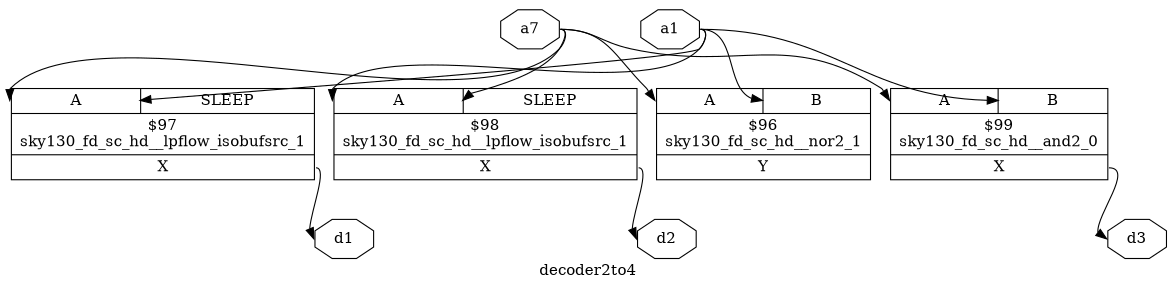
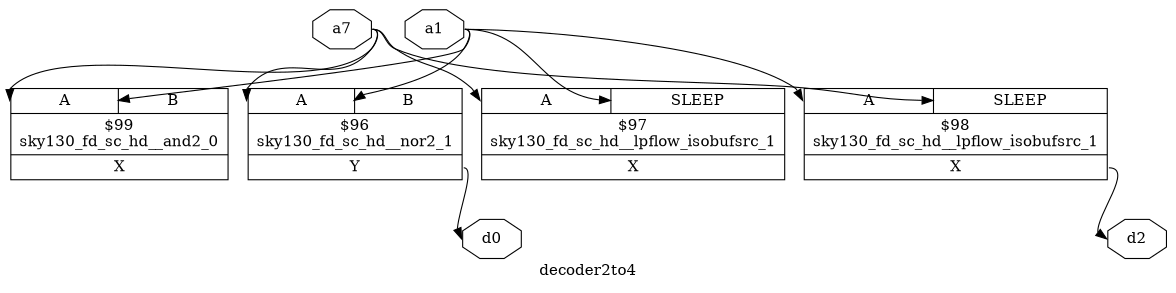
  digraph {
    label=decoder2to4
    rankdir=TB
    remincross=true
    node [color=black fontcolor=black shape=octagon]
    edge [color=black headport="p7:w" tailport=e]
    n1 [label=a7]
    n2 [label="{{<p7> A|<p8> B}|$96\nsky130_fd_sc_hd__nor2_1|{<p9> Y}}" shape=record color="" fontcolor=""]
    n3 [label="{{<p7> A|<p11> SLEEP}|$97\nsky130_fd_sc_hd__lpflow_isobufsrc_1|{<p12> X}}" shape=record color="" fontcolor=""]
    n4 [label="{{<p7> A|<p11> SLEEP}|$98\nsky130_fd_sc_hd__lpflow_isobufsrc_1|{<p12> X}}" shape=record color="" fontcolor=""]
    n5 [label="{{<p7> A|<p8> B}|$99\nsky130_fd_sc_hd__and2_0|{<p12> X}}" shape=record color="" fontcolor=""]
-   n7 [label=d1]
+   n6 [label=d0]
    n8 [label=d2]
-   n9 [label=d3]
    n10 [label=a1]
    n1 -> n2
    n1 -> n3
    n1 -> n4 [headport="p11:w"]
    n1 -> n5
-   n3 -> n7 [headport=w tailport="p12:e"]
+   n2 -> n6 [headport=w tailport="p9:e"]
    n4 -> n8 [headport=w tailport="p12:e"]
-   n5 -> n9 [headport=w tailport="p12:e"]
    n10 -> n2 [headport="p8:w"]
    n10 -> n3 [headport="p11:w"]
    n10 -> n4
    n10 -> n5 [headport="p8:w"]
  }
